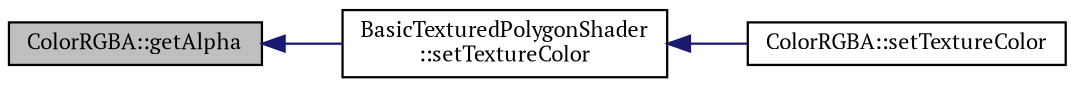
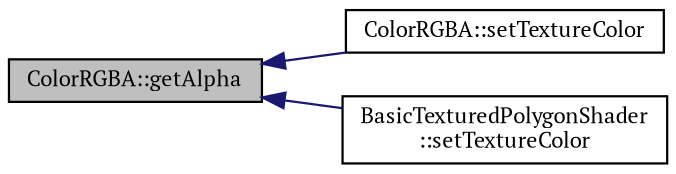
  digraph {
    fontname="PT Serif"
    rankdir=LR
    node [color=black fillcolor=white fontname="PT Serif" fontsize=10 shape=record style=filled]
    edge [color=midnightblue dir=back fontname="PT Serif" fontsize=10 labelfontname=Helvetica labelfontsize=10 style=solid]
    n1 [fillcolor=grey75 fontcolor=black height=0.2 label="ColorRGBA::getAlpha" width=0.4]
    n2 [height=0.2 label="ColorRGBA::setTextureColor" width=0.4]
    n3 [height=0.2 label="BasicTexturedPolygonShader\l::setTextureColor" width=0.4]
-   n3 -> n2
+   n1 -> n2
    n1 -> n3
  }
